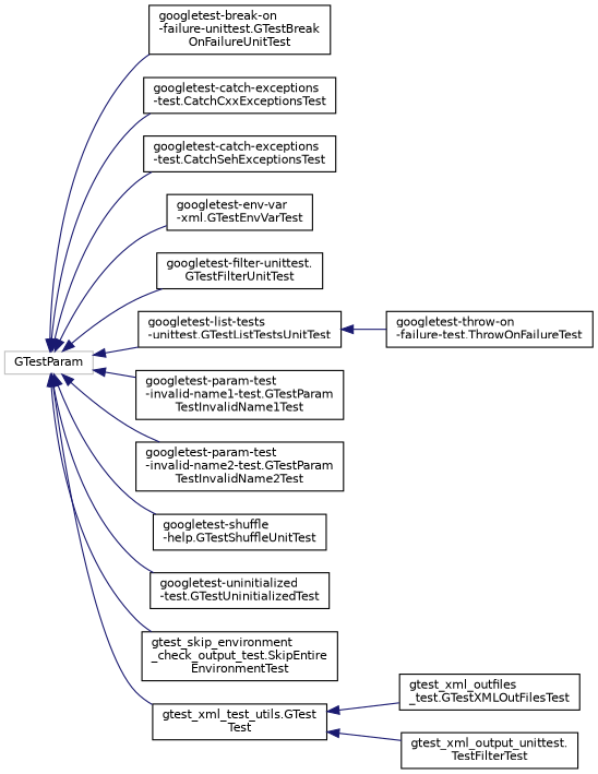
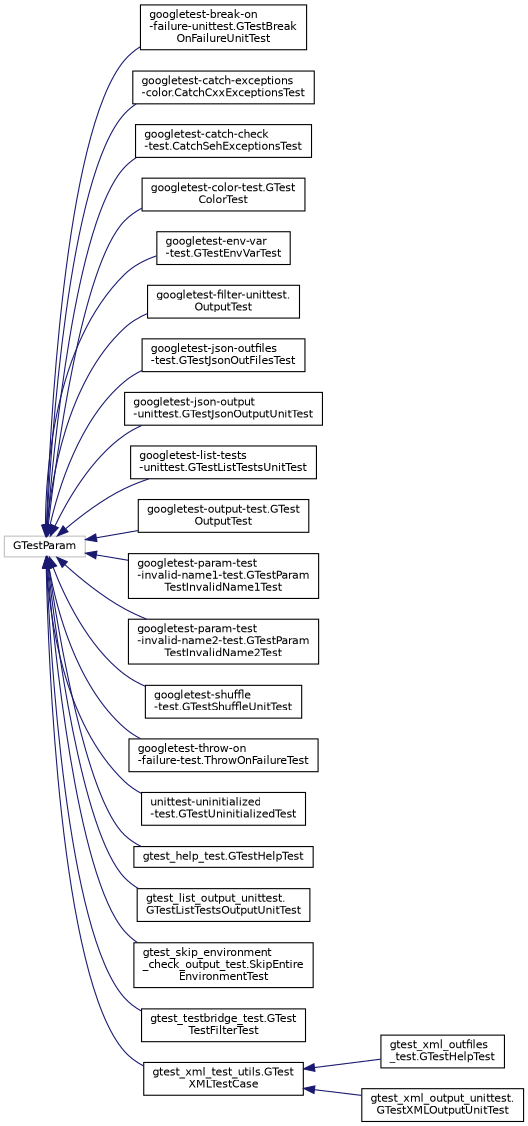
  digraph {
    rankdir=LR
    node [color=black fillcolor=white fontname=Helvetica fontsize=10 shape=record style=filled]
    edge [color=midnightblue dir=back fontname=Helvetica fontsize=10 labelfontname=Helvetica labelfontsize=10 style=solid]
    n1 [color=grey75 height=0.2 label=GTestParam width=0.4]
    n2 [height=0.2 label="googletest-break-on\l-failure-unittest.GTestBreak\lOnFailureUnitTest" width=0.4]
-   n3 [height=0.2 label="googletest-catch-exceptions\l-test.CatchCxxExceptionsTest" width=0.4]
-   n4 [height=0.2 label="googletest-catch-exceptions\l-test.CatchSehExceptionsTest" width=0.4]
-   n6 [height=0.2 label="googletest-env-var\l-xml.GTestEnvVarTest" width=0.4]
-   n7 [height=0.2 label="googletest-filter-unittest.\lGTestFilterUnitTest" width=0.4]
+   n3 [height=0.2 label="googletest-catch-exceptions\l-color.CatchCxxExceptionsTest" width=0.4]
+   n4 [height=0.2 label="googletest-catch-check\l-test.CatchSehExceptionsTest" width=0.4]
+   n5 [height=0.2 label="googletest-color-test.GTest\lColorTest" width=0.4]
+   n6 [height=0.2 label="googletest-env-var\l-test.GTestEnvVarTest" width=0.4]
+   n7 [height=0.2 label="googletest-filter-unittest.\lOutputTest" width=0.4]
+   n8 [height=0.2 label="googletest-json-outfiles\l-test.GTestJsonOutFilesTest" width=0.4]
+   n9 [height=0.2 label="googletest-json-output\l-unittest.GTestJsonOutputUnitTest" width=0.4]
    n10 [height=0.2 label="googletest-list-tests\l-unittest.GTestListTestsUnitTest" width=0.4]
+   n11 [height=0.2 label="googletest-output-test.GTest\lOutputTest" width=0.4]
    n12 [height=0.2 label="googletest-param-test\l-invalid-name1-test.GTestParam\lTestInvalidName1Test" width=0.4]
    n13 [height=0.2 label="googletest-param-test\l-invalid-name2-test.GTestParam\lTestInvalidName2Test" width=0.4]
-   n14 [height=0.2 label="googletest-shuffle\l-help.GTestShuffleUnitTest" width=0.4]
+   n14 [height=0.2 label="googletest-shuffle\l-test.GTestShuffleUnitTest" width=0.4]
    n15 [height=0.2 label="googletest-throw-on\l-failure-test.ThrowOnFailureTest" width=0.4]
-   n16 [height=0.2 label="googletest-uninitialized\l-test.GTestUninitializedTest" width=0.4]
+   n16 [height=0.2 label="unittest-uninitialized\l-test.GTestUninitializedTest" width=0.4]
+   n17 [height=0.2 label="gtest_help_test.GTestHelpTest" width=0.4]
+   n18 [height=0.2 label="gtest_list_output_unittest.\lGTestListTestsOutputUnitTest" width=0.4]
    n19 [height=0.2 label="gtest_skip_environment\l_check_output_test.SkipEntire\lEnvironmentTest" width=0.4]
-   n21 [height=0.2 label="gtest_xml_test_utils.GTest\lTest" width=0.4]
-   n22 [height=0.2 label="gtest_xml_outfiles\l_test.GTestXMLOutFilesTest" width=0.4]
-   n23 [height=0.2 label="gtest_xml_output_unittest.\lTestFilterTest" width=0.4]
+   n20 [height=0.2 label="gtest_testbridge_test.GTest\lTestFilterTest" width=0.4]
+   n21 [height=0.2 label="gtest_xml_test_utils.GTest\lXMLTestCase" width=0.4]
+   n22 [height=0.2 label="gtest_xml_outfiles\l_test.GTestHelpTest" width=0.4]
+   n23 [height=0.2 label="gtest_xml_output_unittest.\lGTestXMLOutputUnitTest" width=0.4]
    n1 -> n2
    n1 -> n3
    n1 -> n4
+   n1 -> n5
    n1 -> n6
    n1 -> n7
+   n1 -> n8
+   n1 -> n9
    n1 -> n10
+   n1 -> n11
    n1 -> n12
    n1 -> n13
    n1 -> n14
-   n10 -> n15
+   n1 -> n15
    n1 -> n16
+   n1 -> n17
+   n1 -> n18
    n1 -> n19
+   n1 -> n20
    n1 -> n21
    n21 -> n22
    n21 -> n23
  }
